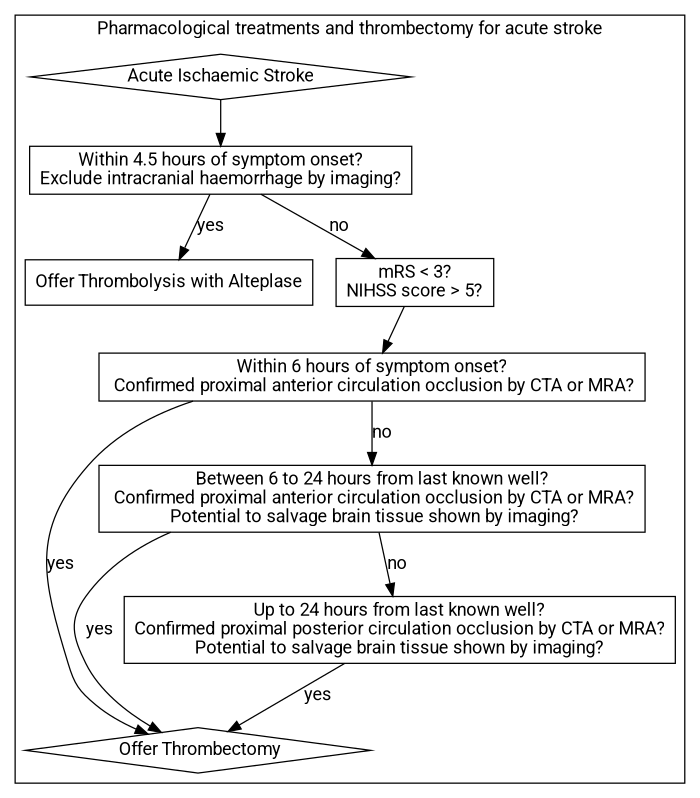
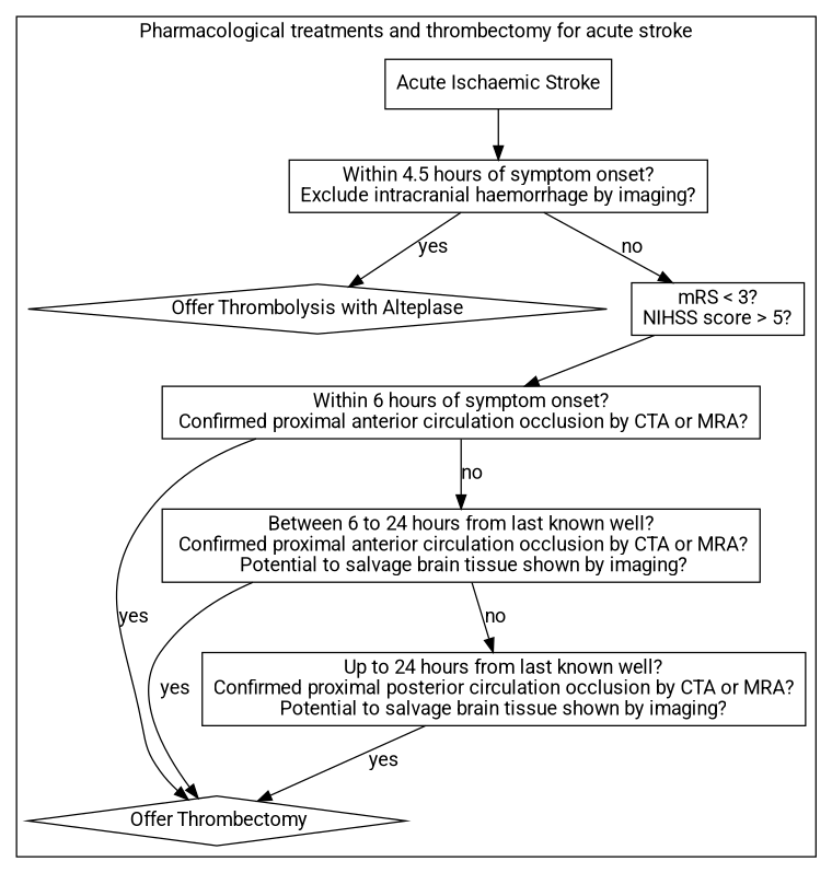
  digraph {
    fontname=Roboto
    node [fontname=Roboto shape=box]
    edge [fontname=Roboto]
-   n1 [label="Acute Ischaemic Stroke" shape=diamond]
+   n1 [label="Acute Ischaemic Stroke"]
    n2 [label="Within 4.5 hours of symptom onset?\nExclude intracranial haemorrhage by imaging?"]
-   n3 [label="Offer Thrombolysis with Alteplase"]
+   n3 [label="Offer Thrombolysis with Alteplase" shape=diamond]
    n4 [label="mRS < 3?\nNIHSS score > 5?"]
    n5 [label=" Offer Thrombectomy" shape=diamond]
    n6 [label="Within 6 hours of symptom onset?\n Confirmed proximal anterior circulation occlusion by CTA or MRA?"]
    n7 [label="Between 6 to 24 hours from last known well?\n Confirmed proximal anterior circulation occlusion by CTA or MRA?\n Potential to salvage brain tissue shown by imaging?"]
    n8 [label="Up to 24 hours from last known well?\nConfirmed proximal posterior circulation occlusion by CTA or MRA?\nPotential to salvage brain tissue shown by imaging?"]
    subgraph cluster_1 {
      label="Pharmacological treatments and thrombectomy for acute stroke"
      n1
      n2
      n3
      n4
      n5
      n6
      n7
      n8
    }
    n1 -> n2
    n2 -> n3 [label=yes]
    n2 -> n4 [label=no]
    n4 -> n6
    n6 -> n5 [label=yes]
    n6 -> n7 [label=no]
    n7 -> n5 [label=yes]
    n7 -> n8 [label=no]
    n8 -> n5 [label=yes]
  }
